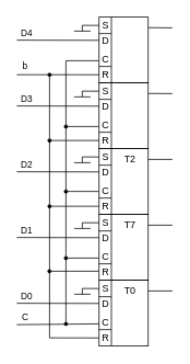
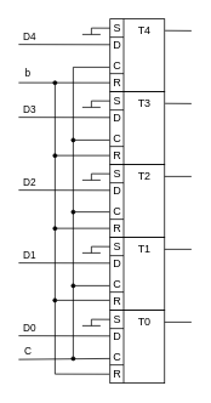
  <mxCell id="0" />
  <mxCell id="1" parent="0" />
  <mxCell id="2" value="" style="group" parent="1" vertex="1" connectable="0"><mxGeometry x="117" y="100" width="63.5" height="80" as="geometry" /></mxCell>
  <mxCell id="3" value="R" style="text;html=1;align=center;verticalAlign=middle;resizable=0;points=[];autosize=1;strokeColor=none;fillColor=none;" parent="2" vertex="1"><mxGeometry x="1.5" y="61" width="19" height="18" as="geometry" /></mxCell>
  <mxCell id="4" value="" style="rounded=0;whiteSpace=wrap;html=1;fillColor=none;" parent="2" vertex="1"><mxGeometry x="3.5" width="60" height="80" as="geometry" /></mxCell>
  <mxCell id="5" value="D" style="text;html=1;align=center;verticalAlign=middle;resizable=0;points=[];autosize=1;strokeColor=none;fillColor=none;" parent="2" vertex="1"><mxGeometry x="1.5" y="20" width="19" height="18" as="geometry" /></mxCell>
  <mxCell id="6" value="S" style="text;html=1;align=center;verticalAlign=middle;resizable=0;points=[];autosize=1;strokeColor=none;fillColor=none;strokeWidth=1;" parent="2" vertex="1"><mxGeometry x="1" width="20" height="20" as="geometry" /></mxCell>
  <mxCell id="7" value="" style="endArrow=none;html=1;rounded=0;exitX=0.25;exitY=1;exitDx=0;exitDy=0;entryX=0.25;entryY=0;entryDx=0;entryDy=0;" parent="2" source="4" target="4" edge="1"><mxGeometry width="50" height="50" relative="1" as="geometry"><mxPoint x="13.5" y="50" as="sourcePoint" /><mxPoint x="63.5" as="targetPoint" /></mxGeometry></mxCell>
+ <mxCell id="8" value="T3" style="text;html=1;align=center;verticalAlign=middle;resizable=0;points=[];autosize=1;strokeColor=none;fillColor=none;" parent="2" vertex="1"><mxGeometry x="25.5" y="3" width="30" height="20" as="geometry" /></mxCell>
  <mxCell id="9" value="" style="endArrow=none;html=1;rounded=0;entryX=0;entryY=0.25;entryDx=0;entryDy=0;" parent="2" target="4" edge="1"><mxGeometry width="50" height="50" relative="1" as="geometry"><mxPoint x="18.5" y="20" as="sourcePoint" /><mxPoint x="-36.5" y="30" as="targetPoint" /></mxGeometry></mxCell>
  <mxCell id="10" value="" style="endArrow=none;html=1;rounded=0;entryX=0;entryY=0.75;entryDx=0;entryDy=0;" parent="2" target="4" edge="1"><mxGeometry width="50" height="50" relative="1" as="geometry"><mxPoint x="18.5" y="60" as="sourcePoint" /><mxPoint x="12.5" y="66" as="targetPoint" /></mxGeometry></mxCell>
  <mxCell id="11" value="C" style="text;html=1;align=center;verticalAlign=middle;resizable=0;points=[];autosize=1;strokeColor=none;fillColor=none;" parent="2" vertex="1"><mxGeometry x="1.5" y="43" width="19" height="18" as="geometry" /></mxCell>
  <mxCell id="12" value="" style="group" parent="1" vertex="1" connectable="0"><mxGeometry x="117" y="180" width="63.5" height="80" as="geometry" /></mxCell>
  <mxCell id="13" value="R" style="text;html=1;align=center;verticalAlign=middle;resizable=0;points=[];autosize=1;strokeColor=none;fillColor=none;" parent="12" vertex="1"><mxGeometry x="1.5" y="61" width="19" height="18" as="geometry" /></mxCell>
  <mxCell id="14" value="" style="rounded=0;whiteSpace=wrap;html=1;fillColor=none;" parent="12" vertex="1"><mxGeometry x="3.5" width="60" height="80" as="geometry" /></mxCell>
  <mxCell id="15" value="" style="endArrow=none;html=1;rounded=0;exitX=0.25;exitY=1;exitDx=0;exitDy=0;entryX=0.25;entryY=0;entryDx=0;entryDy=0;" parent="12" source="14" target="14" edge="1"><mxGeometry width="50" height="50" relative="1" as="geometry"><mxPoint x="13.5" y="50" as="sourcePoint" /><mxPoint x="63.5" as="targetPoint" /></mxGeometry></mxCell>
  <mxCell id="16" value="T2" style="text;html=1;align=center;verticalAlign=middle;resizable=0;points=[];autosize=1;strokeColor=none;fillColor=none;" parent="12" vertex="1"><mxGeometry x="25.5" y="3" width="30" height="20" as="geometry" /></mxCell>
  <mxCell id="17" value="S" style="text;html=1;align=center;verticalAlign=middle;resizable=0;points=[];autosize=1;strokeColor=none;fillColor=none;strokeWidth=1;" parent="12" vertex="1"><mxGeometry x="1" width="20" height="20" as="geometry" /></mxCell>
  <mxCell id="18" value="" style="endArrow=none;html=1;rounded=0;entryX=0;entryY=0.25;entryDx=0;entryDy=0;" parent="12" target="14" edge="1"><mxGeometry width="50" height="50" relative="1" as="geometry"><mxPoint x="18.5" y="20" as="sourcePoint" /><mxPoint x="-36.5" y="30" as="targetPoint" /></mxGeometry></mxCell>
  <mxCell id="19" value="" style="endArrow=none;html=1;rounded=0;entryX=0;entryY=0.75;entryDx=0;entryDy=0;" parent="12" target="14" edge="1"><mxGeometry width="50" height="50" relative="1" as="geometry"><mxPoint x="18.5" y="60" as="sourcePoint" /><mxPoint x="12.5" y="66" as="targetPoint" /></mxGeometry></mxCell>
  <mxCell id="20" value="D" style="text;html=1;align=center;verticalAlign=middle;resizable=0;points=[];autosize=1;strokeColor=none;fillColor=none;" parent="12" vertex="1"><mxGeometry x="1.5" y="20" width="19" height="18" as="geometry" /></mxCell>
  <mxCell id="21" value="C" style="text;html=1;align=center;verticalAlign=middle;resizable=0;points=[];autosize=1;strokeColor=none;fillColor=none;" parent="12" vertex="1"><mxGeometry x="1.5" y="43" width="19" height="18" as="geometry" /></mxCell>
  <mxCell id="22" value="" style="group" parent="1" vertex="1" connectable="0"><mxGeometry x="117" y="260" width="63.5" height="80" as="geometry" /></mxCell>
  <mxCell id="23" value="C" style="text;html=1;align=center;verticalAlign=middle;resizable=0;points=[];autosize=1;strokeColor=none;fillColor=none;" parent="22" vertex="1"><mxGeometry x="1.5" y="43" width="19" height="18" as="geometry" /></mxCell>
  <mxCell id="24" value="" style="rounded=0;whiteSpace=wrap;html=1;fillColor=none;" parent="22" vertex="1"><mxGeometry x="3.5" width="60" height="80" as="geometry" /></mxCell>
  <mxCell id="25" value="" style="endArrow=none;html=1;rounded=0;exitX=0.25;exitY=1;exitDx=0;exitDy=0;entryX=0.25;entryY=0;entryDx=0;entryDy=0;" parent="22" source="24" target="24" edge="1"><mxGeometry width="50" height="50" relative="1" as="geometry"><mxPoint x="13.5" y="50" as="sourcePoint" /><mxPoint x="63.5" as="targetPoint" /></mxGeometry></mxCell>
- <mxCell id="26" value="T7" style="text;html=1;align=center;verticalAlign=middle;resizable=0;points=[];autosize=1;strokeColor=none;fillColor=none;" parent="22" vertex="1"><mxGeometry x="25.5" y="3" width="30" height="20" as="geometry" /></mxCell>
+ <mxCell id="26" value="T1" style="text;html=1;align=center;verticalAlign=middle;resizable=0;points=[];autosize=1;strokeColor=none;fillColor=none;" parent="22" vertex="1"><mxGeometry x="25.5" y="3" width="30" height="20" as="geometry" /></mxCell>
  <mxCell id="27" value="S" style="text;html=1;align=center;verticalAlign=middle;resizable=0;points=[];autosize=1;strokeColor=none;fillColor=none;strokeWidth=1;" parent="22" vertex="1"><mxGeometry x="1" width="20" height="20" as="geometry" /></mxCell>
  <mxCell id="28" value="" style="endArrow=none;html=1;rounded=0;entryX=0;entryY=0.25;entryDx=0;entryDy=0;" parent="22" target="24" edge="1"><mxGeometry width="50" height="50" relative="1" as="geometry"><mxPoint x="18.5" y="20" as="sourcePoint" /><mxPoint x="-36.5" y="30" as="targetPoint" /></mxGeometry></mxCell>
  <mxCell id="29" value="" style="endArrow=none;html=1;rounded=0;entryX=0;entryY=0.75;entryDx=0;entryDy=0;" parent="22" target="24" edge="1"><mxGeometry width="50" height="50" relative="1" as="geometry"><mxPoint x="18.5" y="60" as="sourcePoint" /><mxPoint x="12.5" y="66" as="targetPoint" /></mxGeometry></mxCell>
  <mxCell id="30" value="R" style="text;html=1;align=center;verticalAlign=middle;resizable=0;points=[];autosize=1;strokeColor=none;fillColor=none;" parent="22" vertex="1"><mxGeometry x="1.5" y="61" width="19" height="18" as="geometry" /></mxCell>
  <mxCell id="31" value="D" style="text;html=1;align=center;verticalAlign=middle;resizable=0;points=[];autosize=1;strokeColor=none;fillColor=none;" parent="22" vertex="1"><mxGeometry x="1.5" y="20" width="19" height="18" as="geometry" /></mxCell>
  <mxCell id="32" value="" style="group" parent="1" vertex="1" connectable="0"><mxGeometry x="117" y="340" width="63.5" height="80" as="geometry" /></mxCell>
  <mxCell id="33" value="R" style="text;html=1;align=center;verticalAlign=middle;resizable=0;points=[];autosize=1;strokeColor=none;fillColor=none;" parent="32" vertex="1"><mxGeometry x="1.5" y="61" width="19" height="18" as="geometry" /></mxCell>
  <mxCell id="34" value="" style="rounded=0;whiteSpace=wrap;html=1;fillColor=none;" parent="32" vertex="1"><mxGeometry x="3.5" width="60" height="80" as="geometry" /></mxCell>
  <mxCell id="35" value="" style="endArrow=none;html=1;rounded=0;exitX=0.25;exitY=1;exitDx=0;exitDy=0;entryX=0.25;entryY=0;entryDx=0;entryDy=0;" parent="32" source="34" target="34" edge="1"><mxGeometry width="50" height="50" relative="1" as="geometry"><mxPoint x="13.5" y="50" as="sourcePoint" /><mxPoint x="63.5" as="targetPoint" /></mxGeometry></mxCell>
  <mxCell id="36" value="T0" style="text;html=1;align=center;verticalAlign=middle;resizable=0;points=[];autosize=1;strokeColor=none;fillColor=none;" parent="32" vertex="1"><mxGeometry x="25.5" y="3" width="30" height="20" as="geometry" /></mxCell>
  <mxCell id="37" value="S" style="text;html=1;align=center;verticalAlign=middle;resizable=0;points=[];autosize=1;strokeColor=none;fillColor=none;strokeWidth=1;" parent="32" vertex="1"><mxGeometry x="1" width="20" height="20" as="geometry" /></mxCell>
  <mxCell id="38" value="" style="endArrow=none;html=1;rounded=0;entryX=0;entryY=0.25;entryDx=0;entryDy=0;" parent="32" target="34" edge="1"><mxGeometry width="50" height="50" relative="1" as="geometry"><mxPoint x="18.5" y="20" as="sourcePoint" /><mxPoint x="-36.5" y="30" as="targetPoint" /></mxGeometry></mxCell>
  <mxCell id="39" value="" style="endArrow=none;html=1;rounded=0;entryX=0;entryY=0.75;entryDx=0;entryDy=0;" parent="32" target="34" edge="1"><mxGeometry width="50" height="50" relative="1" as="geometry"><mxPoint x="18.5" y="60" as="sourcePoint" /><mxPoint x="12.5" y="66" as="targetPoint" /></mxGeometry></mxCell>
  <mxCell id="40" value="D" style="text;html=1;align=center;verticalAlign=middle;resizable=0;points=[];autosize=1;strokeColor=none;fillColor=none;" parent="32" vertex="1"><mxGeometry x="1.5" y="20" width="19" height="18" as="geometry" /></mxCell>
  <mxCell id="41" value="C" style="text;html=1;align=center;verticalAlign=middle;resizable=0;points=[];autosize=1;strokeColor=none;fillColor=none;" parent="32" vertex="1"><mxGeometry x="1.5" y="43" width="19" height="18" as="geometry" /></mxCell>
  <mxCell id="42" value="" style="endArrow=none;html=1;rounded=0;exitX=1.008;exitY=0.16;exitDx=0;exitDy=0;exitPerimeter=0;" parent="1" source="4" edge="1"><mxGeometry width="50" height="50" relative="1" as="geometry"><mxPoint x="180.98" y="112.8" as="sourcePoint" /><mxPoint x="210" y="113" as="targetPoint" /></mxGeometry></mxCell>
  <mxCell id="43" value="" style="endArrow=none;html=1;rounded=0;exitX=1.008;exitY=0.16;exitDx=0;exitDy=0;exitPerimeter=0;" parent="1" edge="1"><mxGeometry width="50" height="50" relative="1" as="geometry"><mxPoint x="180.5" y="193" as="sourcePoint" /><mxPoint x="210" y="193" as="targetPoint" /></mxGeometry></mxCell>
  <mxCell id="44" value="" style="endArrow=none;html=1;rounded=0;exitX=1.008;exitY=0.16;exitDx=0;exitDy=0;exitPerimeter=0;" parent="1" edge="1"><mxGeometry width="50" height="50" relative="1" as="geometry"><mxPoint x="180.5" y="273" as="sourcePoint" /><mxPoint x="210" y="273" as="targetPoint" /></mxGeometry></mxCell>
  <mxCell id="45" value="" style="endArrow=none;html=1;rounded=0;exitX=1.008;exitY=0.16;exitDx=0;exitDy=0;exitPerimeter=0;" parent="1" edge="1"><mxGeometry width="50" height="50" relative="1" as="geometry"><mxPoint x="180.5" y="353" as="sourcePoint" /><mxPoint x="210" y="353" as="targetPoint" /></mxGeometry></mxCell>
  <mxCell id="46" value="" style="endArrow=none;html=1;rounded=0;entryX=-0.001;entryY=0.126;entryDx=0;entryDy=0;entryPerimeter=0;" parent="1" target="4" edge="1"><mxGeometry width="50" height="50" relative="1" as="geometry"><mxPoint x="100" y="117" as="sourcePoint" /><mxPoint x="100" y="90" as="targetPoint" /><Array as="points"><mxPoint x="100" y="110" /></Array></mxGeometry></mxCell>
  <mxCell id="47" value="" style="endArrow=none;html=1;rounded=0;" parent="1" edge="1"><mxGeometry width="50" height="50" relative="1" as="geometry"><mxPoint x="90" y="117" as="sourcePoint" /><mxPoint x="110" y="117" as="targetPoint" /></mxGeometry></mxCell>
  <mxCell id="48" value="" style="endArrow=none;html=1;rounded=0;entryX=-0.001;entryY=0.126;entryDx=0;entryDy=0;entryPerimeter=0;" parent="1" edge="1"><mxGeometry width="50" height="50" relative="1" as="geometry"><mxPoint x="100" y="197" as="sourcePoint" /><mxPoint x="120.44" y="190.08" as="targetPoint" /><Array as="points"><mxPoint x="100" y="190" /></Array></mxGeometry></mxCell>
  <mxCell id="49" value="" style="endArrow=none;html=1;rounded=0;" parent="1" edge="1"><mxGeometry width="50" height="50" relative="1" as="geometry"><mxPoint x="90" y="197" as="sourcePoint" /><mxPoint x="110" y="197" as="targetPoint" /></mxGeometry></mxCell>
  <mxCell id="50" value="" style="endArrow=none;html=1;rounded=0;entryX=-0.001;entryY=0.126;entryDx=0;entryDy=0;entryPerimeter=0;" parent="1" edge="1"><mxGeometry width="50" height="50" relative="1" as="geometry"><mxPoint x="100" y="357" as="sourcePoint" /><mxPoint x="120.44" y="350.08" as="targetPoint" /><Array as="points"><mxPoint x="100" y="350" /></Array></mxGeometry></mxCell>
  <mxCell id="51" value="" style="endArrow=none;html=1;rounded=0;" parent="1" edge="1"><mxGeometry width="50" height="50" relative="1" as="geometry"><mxPoint x="90" y="357" as="sourcePoint" /><mxPoint x="110" y="357" as="targetPoint" /></mxGeometry></mxCell>
  <mxCell id="52" value="D3" style="endArrow=none;html=1;rounded=0;entryX=-0.001;entryY=0.378;entryDx=0;entryDy=0;entryPerimeter=0;" parent="1" edge="1"><mxGeometry x="-0.752" y="8" width="50" height="50" relative="1" as="geometry"><mxPoint x="20" y="128" as="sourcePoint" /><mxPoint x="120.44" y="128.24" as="targetPoint" /><mxPoint as="offset" /></mxGeometry></mxCell>
  <mxCell id="53" value="D2" style="endArrow=none;html=1;rounded=0;entryX=-0.001;entryY=0.378;entryDx=0;entryDy=0;entryPerimeter=0;" parent="1" edge="1"><mxGeometry x="-0.752" y="8" width="50" height="50" relative="1" as="geometry"><mxPoint x="20" y="208" as="sourcePoint" /><mxPoint x="120.44" y="208.24" as="targetPoint" /><mxPoint as="offset" /></mxGeometry></mxCell>
  <mxCell id="54" value="D1" style="endArrow=none;html=1;rounded=0;entryX=-0.001;entryY=0.378;entryDx=0;entryDy=0;entryPerimeter=0;" parent="1" edge="1"><mxGeometry x="-0.752" y="8" width="50" height="50" relative="1" as="geometry"><mxPoint x="20" y="288" as="sourcePoint" /><mxPoint x="120.44" y="288.24" as="targetPoint" /><mxPoint as="offset" /></mxGeometry></mxCell>
  <mxCell id="55" value="D0" style="endArrow=none;html=1;rounded=0;entryX=-0.001;entryY=0.378;entryDx=0;entryDy=0;entryPerimeter=0;" parent="1" edge="1"><mxGeometry x="-0.752" y="8" width="50" height="50" relative="1" as="geometry"><mxPoint x="20" y="368" as="sourcePoint" /><mxPoint x="120.44" y="368.24" as="targetPoint" /><mxPoint as="offset" /></mxGeometry></mxCell>
  <mxCell id="56" value="C" style="endArrow=none;html=1;rounded=0;entryX=-0.001;entryY=0.663;entryDx=0;entryDy=0;entryPerimeter=0;" parent="1" target="34" edge="1"><mxGeometry x="-0.799" y="9" width="50" height="50" relative="1" as="geometry"><mxPoint x="20" y="394" as="sourcePoint" /><mxPoint x="80" y="380" as="targetPoint" /><mxPoint as="offset" /></mxGeometry></mxCell>
  <mxCell id="57" value="" style="endArrow=none;html=1;rounded=0;startSize=4;endSize=4;entryX=0.079;entryY=0.389;entryDx=0;entryDy=0;entryPerimeter=0;startArrow=oval;startFill=1;" parent="1" edge="1"><mxGeometry width="50" height="50" relative="1" as="geometry"><mxPoint x="80" y="313" as="sourcePoint" /><mxPoint x="120.001" y="313.002" as="targetPoint" /></mxGeometry></mxCell>
  <mxCell id="58" value="" style="endArrow=none;html=1;rounded=0;startSize=4;endSize=4;entryX=0.079;entryY=0.389;entryDx=0;entryDy=0;entryPerimeter=0;endFill=0;startArrow=oval;startFill=1;" parent="1" edge="1"><mxGeometry width="50" height="50" relative="1" as="geometry"><mxPoint x="80" y="232" as="sourcePoint" /><mxPoint x="120.001" y="232.002" as="targetPoint" /></mxGeometry></mxCell>
  <mxCell id="59" value="" style="endArrow=none;html=1;rounded=0;startSize=4;endSize=4;endFill=0;startArrow=oval;startFill=1;" parent="1" edge="1"><mxGeometry width="50" height="50" relative="1" as="geometry"><mxPoint x="80" y="393" as="sourcePoint" /><mxPoint x="120" y="73" as="targetPoint" /><Array as="points"><mxPoint x="80" y="73" /></Array></mxGeometry></mxCell>
  <mxCell id="60" value="" style="endArrow=oval;html=1;rounded=0;startSize=4;endSize=4;exitX=-0.012;exitY=0.877;exitDx=0;exitDy=0;exitPerimeter=0;startArrow=none;startFill=0;endFill=1;" parent="1" source="34" edge="1"><mxGeometry width="50" height="50" relative="1" as="geometry"><mxPoint x="110" y="410" as="sourcePoint" /><mxPoint x="60" y="90" as="targetPoint" /><Array as="points"><mxPoint x="60" y="410" /></Array></mxGeometry></mxCell>
  <mxCell id="61" value="" style="endArrow=none;html=1;rounded=0;startSize=4;endSize=4;entryX=-0.006;entryY=0.875;entryDx=0;entryDy=0;entryPerimeter=0;startArrow=oval;startFill=1;" parent="1" target="14" edge="1"><mxGeometry width="50" height="50" relative="1" as="geometry"><mxPoint x="60" y="250" as="sourcePoint" /><mxPoint x="110" y="250" as="targetPoint" /></mxGeometry></mxCell>
  <mxCell id="62" value="" style="endArrow=none;html=1;rounded=0;startSize=4;endSize=4;entryX=-0.006;entryY=0.875;entryDx=0;entryDy=0;entryPerimeter=0;startArrow=oval;startFill=1;" parent="1" edge="1"><mxGeometry width="50" height="50" relative="1" as="geometry"><mxPoint x="59.86" y="329" as="sourcePoint" /><mxPoint x="120" y="329" as="targetPoint" /></mxGeometry></mxCell>
  <mxCell id="63" value="" style="endArrow=none;html=1;rounded=0;entryX=-0.001;entryY=0.126;entryDx=0;entryDy=0;entryPerimeter=0;" parent="1" edge="1"><mxGeometry width="50" height="50" relative="1" as="geometry"><mxPoint x="100" y="277" as="sourcePoint" /><mxPoint x="120.44" y="270.08" as="targetPoint" /><Array as="points"><mxPoint x="100" y="270" /></Array></mxGeometry></mxCell>
  <mxCell id="64" value="" style="endArrow=none;html=1;rounded=0;" parent="1" edge="1"><mxGeometry width="50" height="50" relative="1" as="geometry"><mxPoint x="90" y="277" as="sourcePoint" /><mxPoint x="110" y="277" as="targetPoint" /></mxGeometry></mxCell>
  <mxCell id="65" value="" style="group" parent="1" vertex="1" connectable="0"><mxGeometry x="117" y="20" width="63.5" height="80" as="geometry" /></mxCell>
  <mxCell id="66" value="R" style="text;html=1;align=center;verticalAlign=middle;resizable=0;points=[];autosize=1;strokeColor=none;fillColor=none;" parent="65" vertex="1"><mxGeometry x="1.5" y="61" width="19" height="18" as="geometry" /></mxCell>
  <mxCell id="67" value="" style="rounded=0;whiteSpace=wrap;html=1;fillColor=none;" parent="65" vertex="1"><mxGeometry x="3.5" width="60" height="80" as="geometry" /></mxCell>
  <mxCell id="68" value="D" style="text;html=1;align=center;verticalAlign=middle;resizable=0;points=[];autosize=1;strokeColor=none;fillColor=none;" parent="65" vertex="1"><mxGeometry x="1.5" y="20" width="19" height="18" as="geometry" /></mxCell>
  <mxCell id="69" value="S" style="text;html=1;align=center;verticalAlign=middle;resizable=0;points=[];autosize=1;strokeColor=none;fillColor=none;strokeWidth=1;" parent="65" vertex="1"><mxGeometry x="1" width="20" height="20" as="geometry" /></mxCell>
  <mxCell id="70" value="" style="endArrow=none;html=1;rounded=0;exitX=0.25;exitY=1;exitDx=0;exitDy=0;entryX=0.25;entryY=0;entryDx=0;entryDy=0;" parent="65" source="67" target="67" edge="1"><mxGeometry width="50" height="50" relative="1" as="geometry"><mxPoint x="13.5" y="50" as="sourcePoint" /><mxPoint x="63.5" as="targetPoint" /></mxGeometry></mxCell>
+ <mxCell id="71" value="T4" style="text;html=1;align=center;verticalAlign=middle;resizable=0;points=[];autosize=1;strokeColor=none;fillColor=none;" parent="65" vertex="1"><mxGeometry x="25.5" y="3" width="30" height="20" as="geometry" /></mxCell>
  <mxCell id="72" value="" style="endArrow=none;html=1;rounded=0;entryX=0;entryY=0.25;entryDx=0;entryDy=0;" parent="65" target="67" edge="1"><mxGeometry width="50" height="50" relative="1" as="geometry"><mxPoint x="18.5" y="20" as="sourcePoint" /><mxPoint x="-36.5" y="30" as="targetPoint" /></mxGeometry></mxCell>
  <mxCell id="73" value="" style="endArrow=none;html=1;rounded=0;entryX=0;entryY=0.75;entryDx=0;entryDy=0;" parent="65" target="67" edge="1"><mxGeometry width="50" height="50" relative="1" as="geometry"><mxPoint x="18.5" y="60" as="sourcePoint" /><mxPoint x="12.5" y="66" as="targetPoint" /></mxGeometry></mxCell>
  <mxCell id="74" value="C" style="text;html=1;align=center;verticalAlign=middle;resizable=0;points=[];autosize=1;strokeColor=none;fillColor=none;" parent="65" vertex="1"><mxGeometry x="1.5" y="43" width="19" height="18" as="geometry" /></mxCell>
  <mxCell id="75" value="" style="endArrow=none;html=1;rounded=0;exitX=1.008;exitY=0.16;exitDx=0;exitDy=0;exitPerimeter=0;" parent="1" source="67" edge="1"><mxGeometry width="50" height="50" relative="1" as="geometry"><mxPoint x="180.98" y="32.8" as="sourcePoint" /><mxPoint x="210" y="33" as="targetPoint" /></mxGeometry></mxCell>
  <mxCell id="76" value="" style="endArrow=none;html=1;rounded=0;entryX=-0.001;entryY=0.126;entryDx=0;entryDy=0;entryPerimeter=0;" parent="1" target="67" edge="1"><mxGeometry width="50" height="50" relative="1" as="geometry"><mxPoint x="100" y="37" as="sourcePoint" /><mxPoint x="100" y="10" as="targetPoint" /><Array as="points"><mxPoint x="100" y="30" /></Array></mxGeometry></mxCell>
  <mxCell id="77" value="" style="endArrow=none;html=1;rounded=0;" parent="1" edge="1"><mxGeometry width="50" height="50" relative="1" as="geometry"><mxPoint x="90" y="37" as="sourcePoint" /><mxPoint x="110" y="37" as="targetPoint" /></mxGeometry></mxCell>
  <mxCell id="78" value="D4" style="endArrow=none;html=1;rounded=0;entryX=-0.001;entryY=0.378;entryDx=0;entryDy=0;entryPerimeter=0;" parent="1" edge="1"><mxGeometry x="-0.752" y="8" width="50" height="50" relative="1" as="geometry"><mxPoint x="20" y="48" as="sourcePoint" /><mxPoint x="120.44" y="48.24" as="targetPoint" /><mxPoint as="offset" /></mxGeometry></mxCell>
  <mxCell id="79" value="b" style="endArrow=none;html=1;rounded=0;startSize=4;endSize=4;entryX=0;entryY=0.876;entryDx=0;entryDy=0;entryPerimeter=0;" parent="1" target="67" edge="1"><mxGeometry x="-0.801" y="10" width="50" height="50" relative="1" as="geometry"><mxPoint x="20" y="90" as="sourcePoint" /><mxPoint x="110" y="90" as="targetPoint" /><mxPoint as="offset" /></mxGeometry></mxCell>
  <mxCell id="80" value="" style="endArrow=none;html=1;rounded=0;startSize=4;endSize=4;entryX=-0.006;entryY=0.875;entryDx=0;entryDy=0;entryPerimeter=0;startArrow=oval;startFill=1;" parent="1" edge="1"><mxGeometry width="50" height="50" relative="1" as="geometry"><mxPoint x="60" y="170" as="sourcePoint" /><mxPoint x="120.14" y="170" as="targetPoint" /></mxGeometry></mxCell>
  <mxCell id="81" value="" style="endArrow=none;html=1;rounded=0;startSize=4;endSize=4;entryX=0.079;entryY=0.389;entryDx=0;entryDy=0;entryPerimeter=0;endFill=0;startArrow=oval;startFill=1;" parent="1" edge="1"><mxGeometry width="50" height="50" relative="1" as="geometry"><mxPoint x="80" y="153" as="sourcePoint" /><mxPoint x="120.001" y="153.002" as="targetPoint" /></mxGeometry></mxCell>
